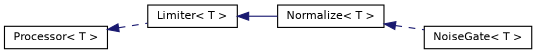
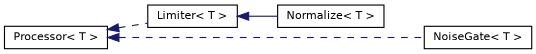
  digraph {
    rankdir=LR
    node [color=black fillcolor=white fontname=Helvetica fontsize=10 shape=record style=filled]
    edge [color=midnightblue dir=back fontname=Helvetica fontsize=10 labelfontname=Helvetica labelfontsize=10 style=dashed]
    n1 [height=0.2 label="Processor\< T \>" width=0.4]
    n2 [height=0.2 label="Limiter\< T \>" width=0.4]
    n3 [height=0.2 label="NoiseGate\< T \>" width=0.4]
    n4 [height=0.2 label="Normalize\< T \>" width=0.4]
    n1 -> n2
-   n4 -> n3
+   n1 -> n3
    n2 -> n4 [style=solid]
  }
